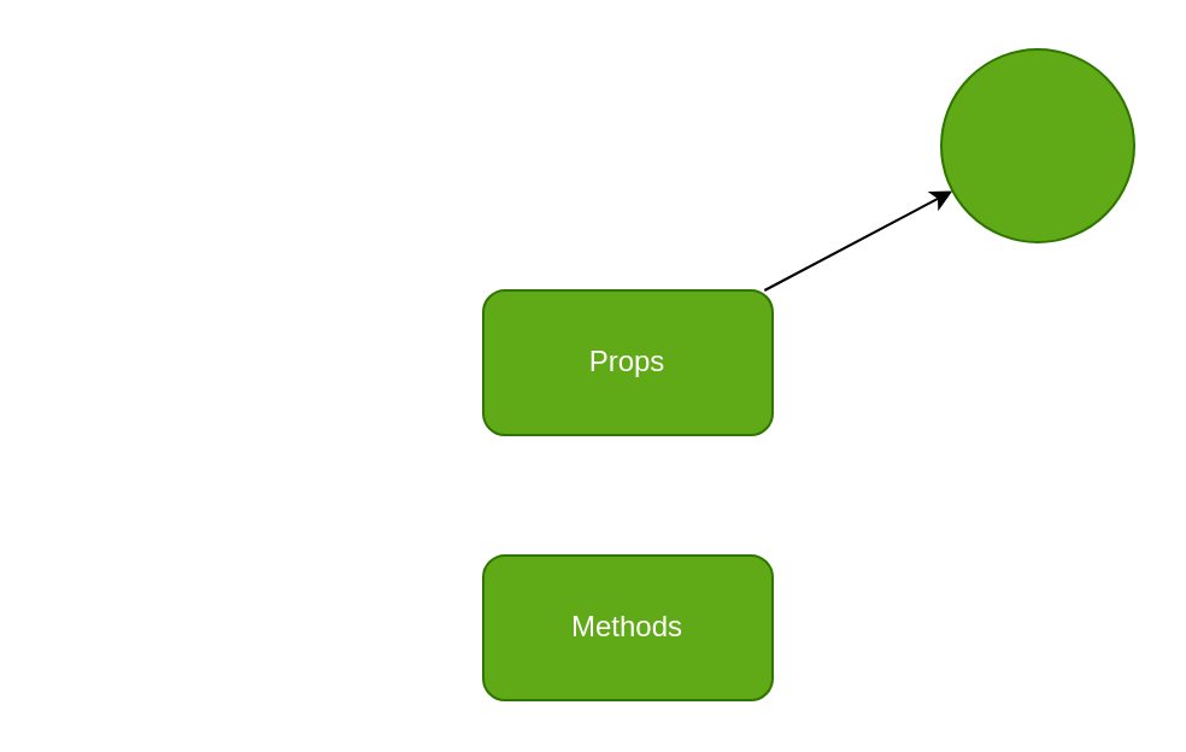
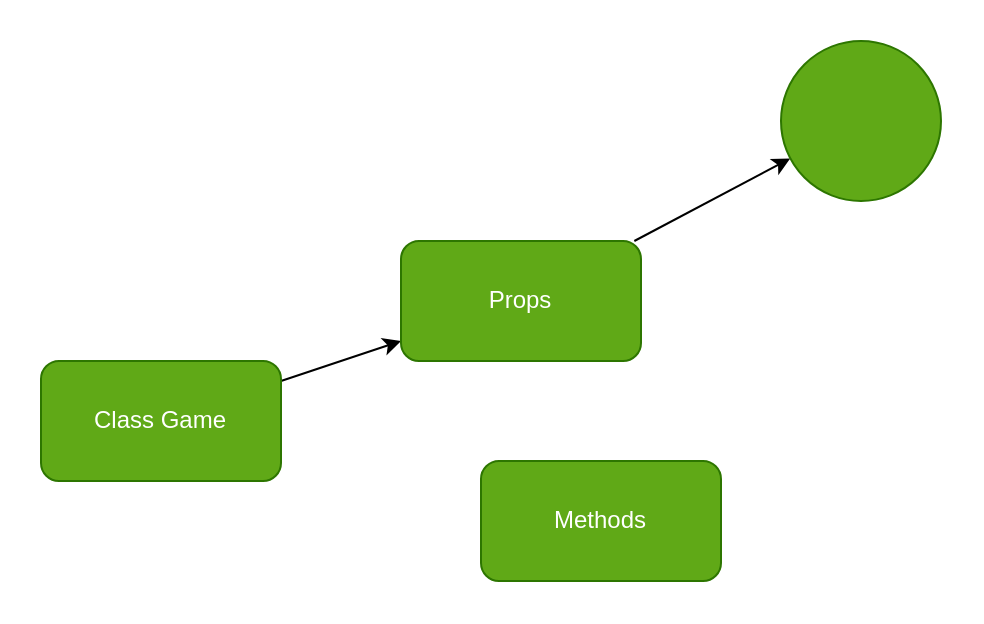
  <mxCell id="0" />
  <mxCell id="1" parent="0" />
+ <mxCell id="2" value="" style="edgeStyle=none;html=1;" edge="1" parent="1" source="3" target="5"><mxGeometry relative="1" as="geometry" /></mxCell>
+ <mxCell id="3" value="Class Game" style="whiteSpace=wrap;html=1;fillColor=#60a917;fontColor=#ffffff;strokeColor=#2D7600;rounded=1;glass=0;perimeterSpacing=0;" vertex="1" parent="1"><mxGeometry x="20" y="180" width="120" height="60" as="geometry" /></mxCell>
  <mxCell id="4" value="" style="edgeStyle=none;html=1;" edge="1" parent="1" source="5" target="7"><mxGeometry relative="1" as="geometry" /></mxCell>
  <mxCell id="5" value="Props" style="whiteSpace=wrap;html=1;fillColor=#60a917;fontColor=#ffffff;strokeColor=#2D7600;rounded=1;glass=0;perimeterSpacing=0;" vertex="1" parent="1"><mxGeometry x="200" y="120" width="120" height="60" as="geometry" /></mxCell>
- <mxCell id="6" value="Methods" style="whiteSpace=wrap;html=1;fillColor=#60a917;fontColor=#ffffff;strokeColor=#2D7600;rounded=1;glass=0;perimeterSpacing=0;" vertex="1" parent="1"><mxGeometry x="200" y="230" width="120" height="60" as="geometry" /></mxCell>
+ <mxCell id="6" value="Methods" style="whiteSpace=wrap;html=1;fillColor=#60a917;fontColor=#ffffff;strokeColor=#2D7600;rounded=1;glass=0;perimeterSpacing=0;" vertex="1" parent="1"><mxGeometry x="240" y="230" width="120" height="60" as="geometry" /></mxCell>
  <mxCell id="7" value="" style="ellipse;whiteSpace=wrap;html=1;fillColor=#60a917;strokeColor=#2D7600;fontColor=#ffffff;rounded=1;glass=0;" vertex="1" parent="1"><mxGeometry x="390" y="20" width="80" height="80" as="geometry" /></mxCell>
